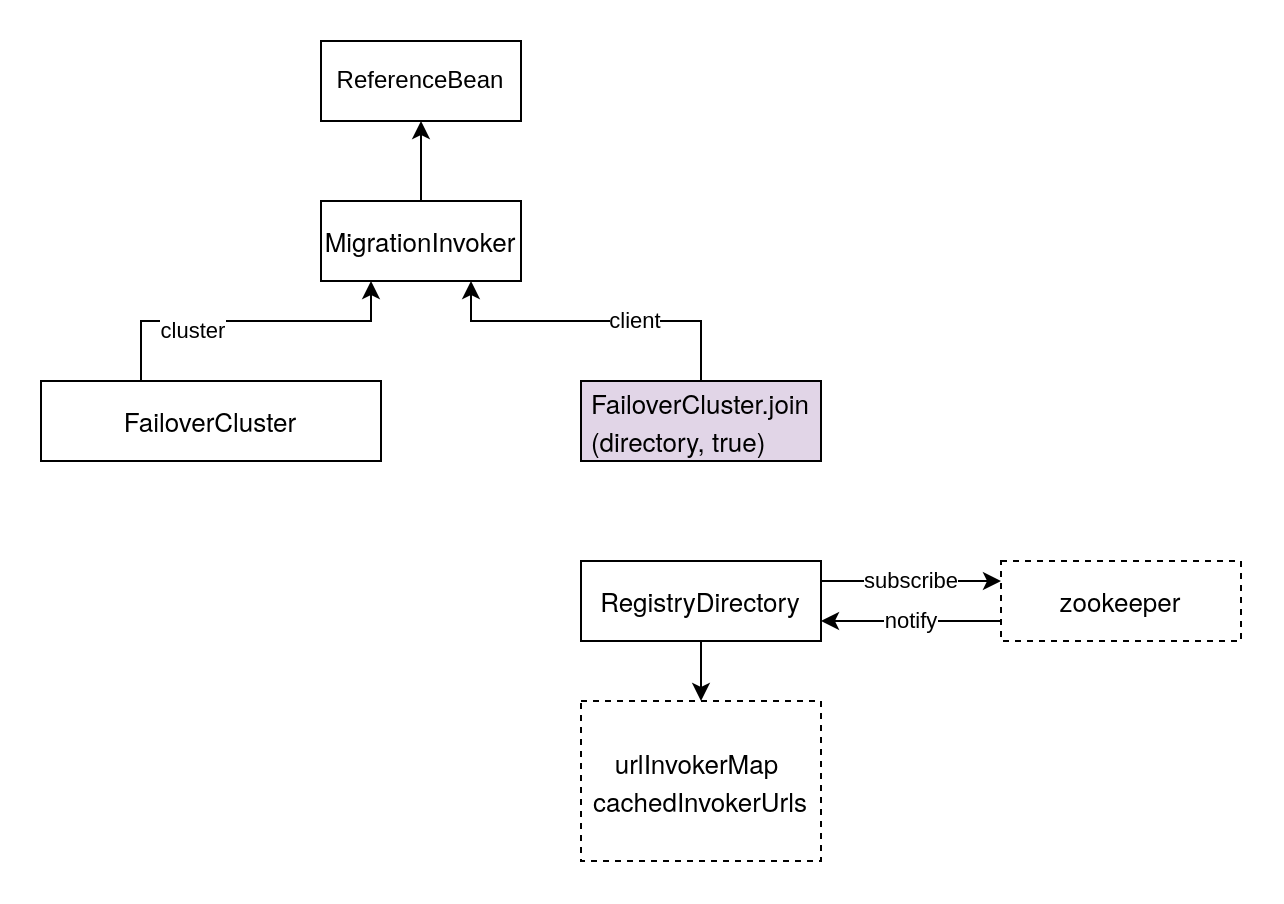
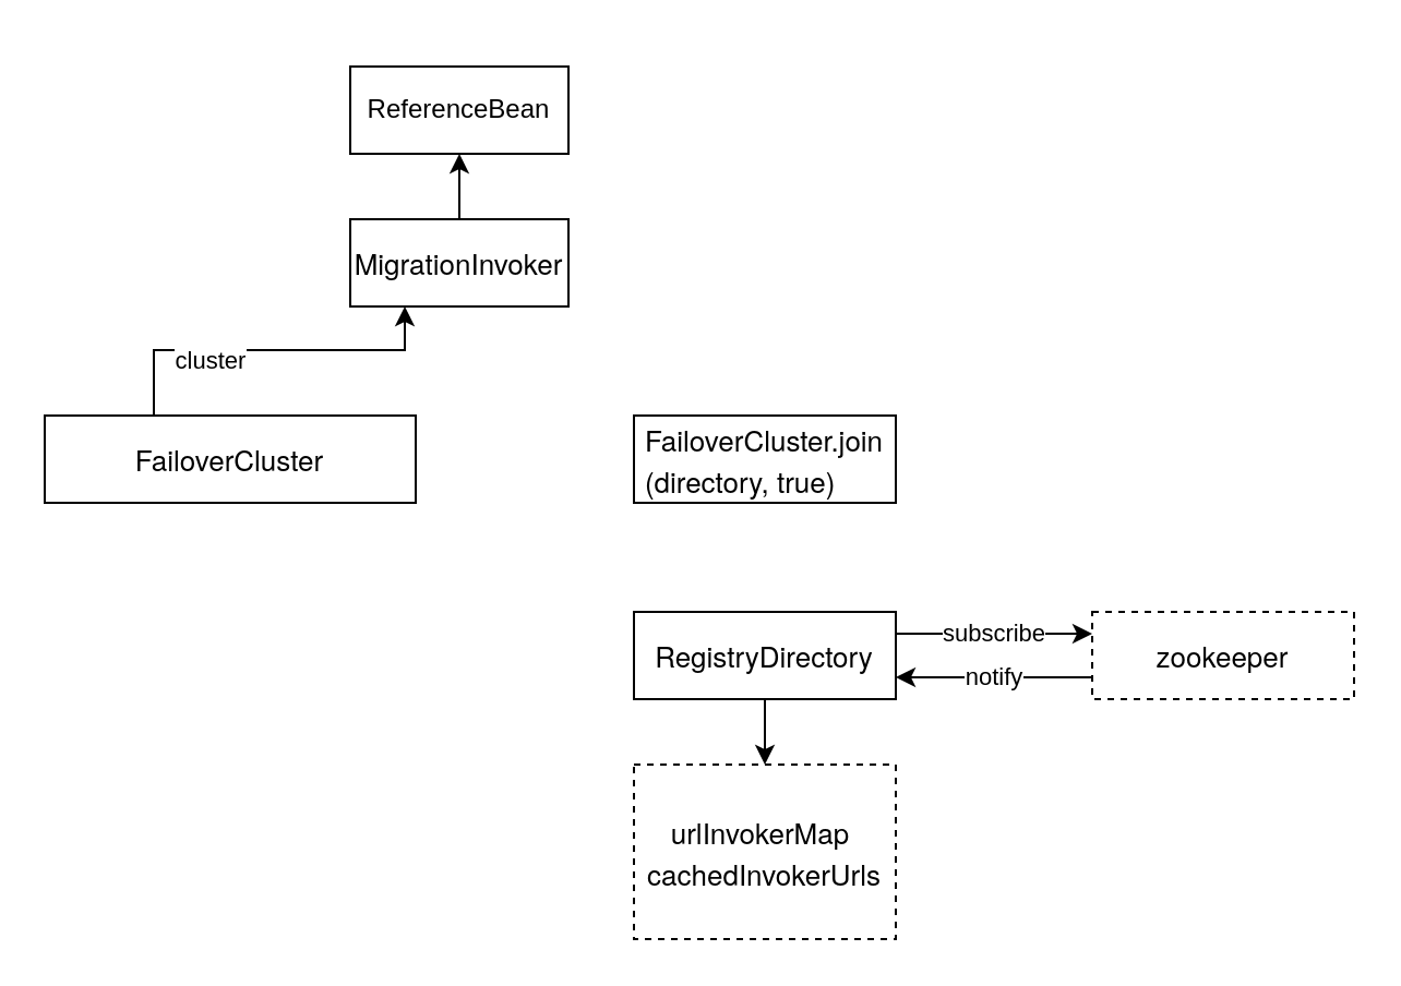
  <mxCell id="0" />
  <mxCell id="1" parent="0" />
- <mxCell id="2" value="ReferenceBean" style="whiteSpace=wrap;html=1;align=center;" parent="1" vertex="1"><mxGeometry x="160" y="20" width="100" height="40" as="geometry" /></mxCell>
+ <mxCell id="2" value="ReferenceBean" style="whiteSpace=wrap;html=1;align=center;" parent="1" vertex="1"><mxGeometry x="160" y="30" width="100" height="40" as="geometry" /></mxCell>
  <mxCell id="3" style="edgeStyle=orthogonalEdgeStyle;rounded=0;orthogonalLoop=1;jettySize=auto;html=1;exitX=0.5;exitY=0;exitDx=0;exitDy=0;entryX=0.5;entryY=1;entryDx=0;entryDy=0;" parent="1" source="4" target="2" edge="1"><mxGeometry relative="1" as="geometry" /></mxCell>
  <mxCell id="4" value="&lt;pre style=&quot;color: rgb(171, 178, 191); font-family: &amp;quot;Droid Sans Mono&amp;quot;, monospace; font-size: 12pt;&quot;&gt;&lt;p style=&quot;margin: 0px; font-variant-numeric: normal; font-variant-east-asian: normal; font-variant-alternates: normal; font-kerning: auto; font-optical-sizing: auto; font-feature-settings: normal; font-variation-settings: normal; font-stretch: normal; font-size: 13px; line-height: normal; font-family: &amp;quot;Helvetica Neue&amp;quot;; color: rgb(0, 0, 0); text-align: start;&quot; class=&quot;p1&quot;&gt;MigrationInvoker&lt;/p&gt;&lt;/pre&gt;" style="whiteSpace=wrap;html=1;align=center;" parent="1" vertex="1"><mxGeometry x="160" y="100" width="100" height="40" as="geometry" /></mxCell>
  <mxCell id="5" style="edgeStyle=orthogonalEdgeStyle;rounded=0;orthogonalLoop=1;jettySize=auto;html=1;exitX=0.5;exitY=0;exitDx=0;exitDy=0;entryX=0.25;entryY=1;entryDx=0;entryDy=0;" parent="1" source="7" target="4" edge="1"><mxGeometry relative="1" as="geometry"><Array as="points"><mxPoint x="70" y="210" /><mxPoint x="70" y="160" /><mxPoint x="185" y="160" /></Array></mxGeometry></mxCell>
  <mxCell id="6" value="cluster" style="edgeLabel;html=1;align=center;verticalAlign=middle;resizable=0;points=[];" parent="5" vertex="1" connectable="0"><mxGeometry x="-0.159" y="-1" relative="1" as="geometry"><mxPoint x="24" as="offset" /></mxGeometry></mxCell>
  <mxCell id="7" value="&lt;pre style=&quot;font-family: &amp;quot;Droid Sans Mono&amp;quot;, monospace; font-size: 12pt;&quot;&gt;&lt;pre style=&quot;font-family: &amp;quot;Droid Sans Mono&amp;quot;, monospace; font-size: 12pt;&quot;&gt;&lt;p style=&quot;margin: 0px; font-variant-numeric: normal; font-variant-east-asian: normal; font-variant-alternates: normal; font-kerning: auto; font-optical-sizing: auto; font-feature-settings: normal; font-variation-settings: normal; font-stretch: normal; font-size: 13px; line-height: normal; font-family: &amp;quot;Helvetica Neue&amp;quot;; text-align: start;&quot; class=&quot;p1&quot;&gt;FailoverCluster&lt;/p&gt;&lt;/pre&gt;&lt;/pre&gt;" style="whiteSpace=wrap;html=1;align=center;" parent="1" vertex="1"><mxGeometry x="20" y="190" width="170" height="40" as="geometry" /></mxCell>
- <mxCell id="8" value="client" style="edgeStyle=orthogonalEdgeStyle;rounded=0;orthogonalLoop=1;jettySize=auto;html=1;exitX=0.5;exitY=0;exitDx=0;exitDy=0;entryX=0.75;entryY=1;entryDx=0;entryDy=0;" parent="1" source="9" target="4" edge="1"><mxGeometry relative="1" as="geometry"><Array as="points"><mxPoint x="350" y="210" /><mxPoint x="350" y="160" /><mxPoint x="235" y="160" /></Array></mxGeometry></mxCell>
- <mxCell id="9" value="&lt;pre style=&quot;font-family: &amp;quot;Droid Sans Mono&amp;quot;, monospace; font-size: 12pt;&quot;&gt;&lt;pre style=&quot;font-family: &amp;quot;Droid Sans Mono&amp;quot;, monospace; font-size: 12pt;&quot;&gt;&lt;p style=&quot;margin: 0px; font-variant-numeric: normal; font-variant-east-asian: normal; font-variant-alternates: normal; font-kerning: auto; font-optical-sizing: auto; font-feature-settings: normal; font-variation-settings: normal; font-stretch: normal; font-size: 13px; line-height: normal; font-family: &amp;quot;Helvetica Neue&amp;quot;; text-align: start;&quot; class=&quot;p1&quot;&gt;FailoverCluster.join&lt;/p&gt;&lt;p style=&quot;margin: 0px; font-variant-numeric: normal; font-variant-east-asian: normal; font-variant-alternates: normal; font-kerning: auto; font-optical-sizing: auto; font-feature-settings: normal; font-variation-settings: normal; font-stretch: normal; font-size: 13px; line-height: normal; font-family: &amp;quot;Helvetica Neue&amp;quot;; text-align: start;&quot; class=&quot;p1&quot;&gt;(directory, true)&lt;/p&gt;&lt;/pre&gt;&lt;/pre&gt;" style="whiteSpace=wrap;html=1;align=center;fillColor=#e1d5e7;" parent="1" vertex="1"><mxGeometry x="290" y="190" width="120" height="40" as="geometry" /></mxCell>
+ <mxCell id="9" value="&lt;pre style=&quot;font-family: &amp;quot;Droid Sans Mono&amp;quot;, monospace; font-size: 12pt;&quot;&gt;&lt;pre style=&quot;font-family: &amp;quot;Droid Sans Mono&amp;quot;, monospace; font-size: 12pt;&quot;&gt;&lt;p style=&quot;margin: 0px; font-variant-numeric: normal; font-variant-east-asian: normal; font-variant-alternates: normal; font-kerning: auto; font-optical-sizing: auto; font-feature-settings: normal; font-variation-settings: normal; font-stretch: normal; font-size: 13px; line-height: normal; font-family: &amp;quot;Helvetica Neue&amp;quot;; text-align: start;&quot; class=&quot;p1&quot;&gt;FailoverCluster.join&lt;/p&gt;&lt;p style=&quot;margin: 0px; font-variant-numeric: normal; font-variant-east-asian: normal; font-variant-alternates: normal; font-kerning: auto; font-optical-sizing: auto; font-feature-settings: normal; font-variation-settings: normal; font-stretch: normal; font-size: 13px; line-height: normal; font-family: &amp;quot;Helvetica Neue&amp;quot;; text-align: start;&quot; class=&quot;p1&quot;&gt;(directory, true)&lt;/p&gt;&lt;/pre&gt;&lt;/pre&gt;" style="whiteSpace=wrap;html=1;align=center;" parent="1" vertex="1"><mxGeometry x="290" y="190" width="120" height="40" as="geometry" /></mxCell>
  <mxCell id="10" value="" style="edgeStyle=orthogonalEdgeStyle;rounded=0;orthogonalLoop=1;jettySize=auto;html=1;" parent="1" source="12" edge="1"><mxGeometry relative="1" as="geometry"><mxPoint x="350" y="350" as="targetPoint" /></mxGeometry></mxCell>
  <mxCell id="11" value="subscribe" style="edgeStyle=orthogonalEdgeStyle;rounded=0;orthogonalLoop=1;jettySize=auto;html=1;exitX=1;exitY=0.25;exitDx=0;exitDy=0;entryX=0;entryY=0.25;entryDx=0;entryDy=0;" parent="1" source="12" target="15" edge="1"><mxGeometry relative="1" as="geometry" /></mxCell>
  <mxCell id="12" value="&lt;pre style=&quot;font-family: &amp;quot;Droid Sans Mono&amp;quot;, monospace; font-size: 12pt;&quot;&gt;&lt;pre style=&quot;font-family: &amp;quot;Droid Sans Mono&amp;quot;, monospace; font-size: 12pt;&quot;&gt;&lt;p style=&quot;margin: 0px; font-variant-numeric: normal; font-variant-east-asian: normal; font-variant-alternates: normal; font-kerning: auto; font-optical-sizing: auto; font-feature-settings: normal; font-variation-settings: normal; font-stretch: normal; font-size: 13px; line-height: normal; font-family: &amp;quot;Helvetica Neue&amp;quot;; text-align: start;&quot; class=&quot;p1&quot;&gt;RegistryDirectory&lt;/p&gt;&lt;/pre&gt;&lt;/pre&gt;" style="whiteSpace=wrap;html=1;align=center;" parent="1" vertex="1"><mxGeometry x="290" y="280" width="120" height="40" as="geometry" /></mxCell>
  <mxCell id="13" value="&lt;pre style=&quot;font-family: &amp;quot;Droid Sans Mono&amp;quot;, monospace; font-size: 12pt;&quot;&gt;&lt;pre style=&quot;font-family: &amp;quot;Droid Sans Mono&amp;quot;, monospace; font-size: 12pt;&quot;&gt;&lt;p style=&quot;margin: 0px; font-variant-numeric: normal; font-variant-east-asian: normal; font-variant-alternates: normal; font-kerning: auto; font-optical-sizing: auto; font-feature-settings: normal; font-variation-settings: normal; font-stretch: normal; font-size: 13px; line-height: normal; font-family: &amp;quot;Helvetica Neue&amp;quot;; text-align: start;&quot; class=&quot;p1&quot;&gt;   urlInvokerMap&lt;/p&gt;&lt;p style=&quot;margin: 0px; font-variant-numeric: normal; font-variant-east-asian: normal; font-variant-alternates: normal; font-kerning: auto; font-optical-sizing: auto; font-feature-settings: normal; font-variation-settings: normal; font-stretch: normal; font-size: 13px; line-height: normal; font-family: &amp;quot;Helvetica Neue&amp;quot;; text-align: start;&quot; class=&quot;p1&quot;&gt;cachedInvokerUrls&lt;/p&gt;&lt;/pre&gt;&lt;/pre&gt;" style="whiteSpace=wrap;html=1;align=center;dashed=1;" parent="1" vertex="1"><mxGeometry x="290" y="350" width="120" height="80" as="geometry" /></mxCell>
  <mxCell id="14" value="notify" style="edgeStyle=orthogonalEdgeStyle;rounded=0;orthogonalLoop=1;jettySize=auto;html=1;exitX=0;exitY=0.75;exitDx=0;exitDy=0;entryX=1;entryY=0.75;entryDx=0;entryDy=0;" parent="1" source="15" target="12" edge="1"><mxGeometry relative="1" as="geometry" /></mxCell>
  <mxCell id="15" value="&lt;pre style=&quot;font-family: &amp;quot;Droid Sans Mono&amp;quot;, monospace; font-size: 12pt;&quot;&gt;&lt;pre style=&quot;font-family: &amp;quot;Droid Sans Mono&amp;quot;, monospace; font-size: 12pt;&quot;&gt;&lt;p style=&quot;margin: 0px; font-variant-numeric: normal; font-variant-east-asian: normal; font-variant-alternates: normal; font-kerning: auto; font-optical-sizing: auto; font-feature-settings: normal; font-variation-settings: normal; font-stretch: normal; font-size: 13px; line-height: normal; font-family: &amp;quot;Helvetica Neue&amp;quot;; text-align: start;&quot; class=&quot;p1&quot;&gt;zookeeper&lt;/p&gt;&lt;/pre&gt;&lt;/pre&gt;" style="whiteSpace=wrap;html=1;align=center;dashed=1;" parent="1" vertex="1"><mxGeometry x="500" y="280" width="120" height="40" as="geometry" /></mxCell>
